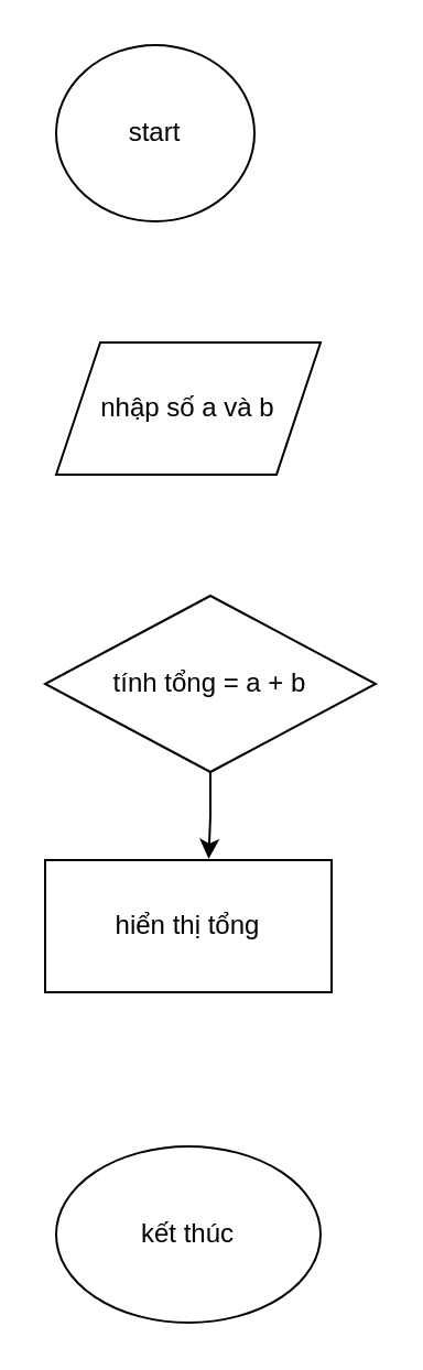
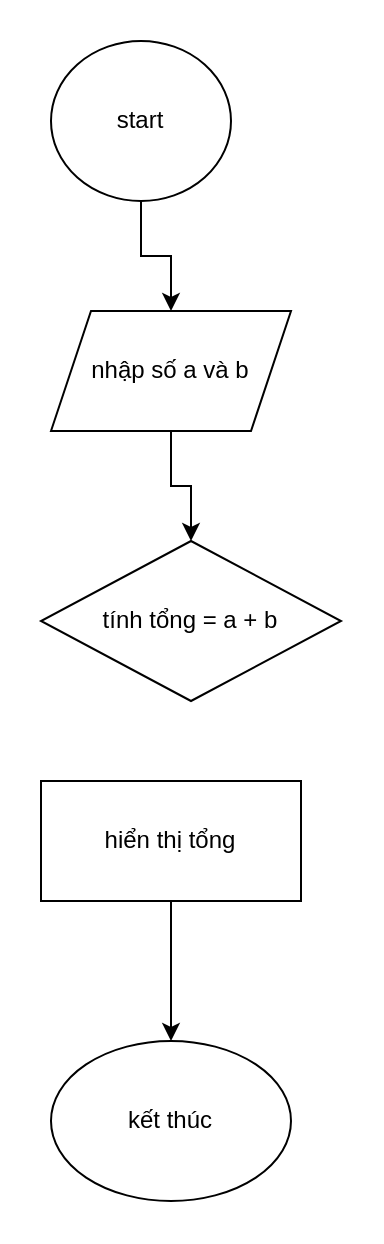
  <mxCell id="0" />
  <mxCell id="1" parent="0" />
+ <mxCell id="2" style="edgeStyle=orthogonalEdgeStyle;rounded=0;orthogonalLoop=1;jettySize=auto;html=1;entryX=0.5;entryY=0;entryDx=0;entryDy=0;" edge="1" parent="1" source="3" target="5"><mxGeometry relative="1" as="geometry" /></mxCell>
  <mxCell id="3" value="start" style="ellipse;whiteSpace=wrap;html=1;" vertex="1" parent="1"><mxGeometry x="25" y="20" width="90" height="80" as="geometry" /></mxCell>
+ <mxCell id="4" style="edgeStyle=orthogonalEdgeStyle;rounded=0;orthogonalLoop=1;jettySize=auto;html=1;entryX=0.5;entryY=0;entryDx=0;entryDy=0;" edge="1" parent="1" source="5" target="8"><mxGeometry relative="1" as="geometry"><mxPoint x="95" y="300" as="targetPoint" /></mxGeometry></mxCell>
  <mxCell id="5" value="nhập số a và b" style="shape=parallelogram;perimeter=parallelogramPerimeter;whiteSpace=wrap;html=1;fixedSize=1;" vertex="1" parent="1"><mxGeometry x="25" y="155" width="120" height="60" as="geometry" /></mxCell>
+ <mxCell id="6" style="edgeStyle=orthogonalEdgeStyle;rounded=0;orthogonalLoop=1;jettySize=auto;html=1;entryX=0.5;entryY=0;entryDx=0;entryDy=0;" edge="1" parent="1" source="7" target="9"><mxGeometry relative="1" as="geometry" /></mxCell>
  <mxCell id="7" value="hiển thị tổng" style="rounded=0;whiteSpace=wrap;html=1;direction=west;" vertex="1" parent="1"><mxGeometry x="20" y="390" width="130" height="60" as="geometry" /></mxCell>
  <mxCell id="8" value="tính tổng = a + b" style="rhombus;whiteSpace=wrap;html=1;" vertex="1" parent="1"><mxGeometry x="20" y="270" width="150" height="80" as="geometry" /></mxCell>
  <mxCell id="9" value="kết thúc" style="ellipse;whiteSpace=wrap;html=1;" vertex="1" parent="1"><mxGeometry x="25" y="520" width="120" height="80" as="geometry" /></mxCell>
- <mxCell id="10" style="edgeStyle=orthogonalEdgeStyle;rounded=0;orthogonalLoop=1;jettySize=auto;html=1;entryX=0.429;entryY=1.01;entryDx=0;entryDy=0;entryPerimeter=0;" edge="1" parent="1" source="8" target="7"><mxGeometry relative="1" as="geometry" /></mxCell>
